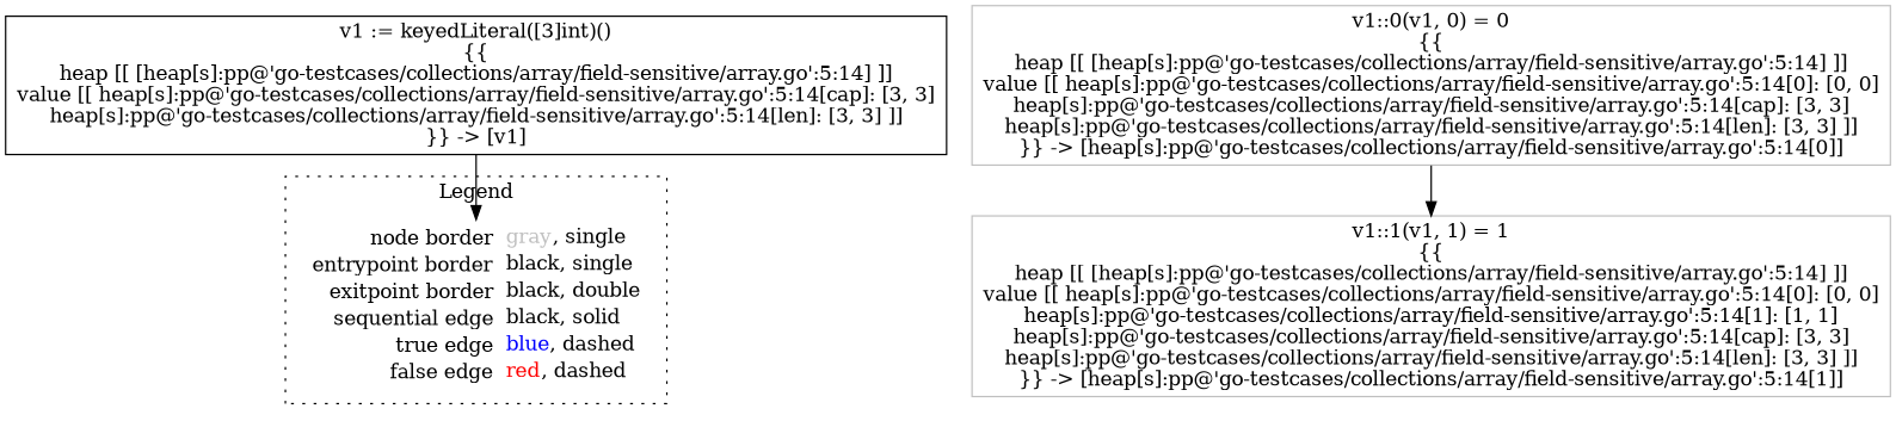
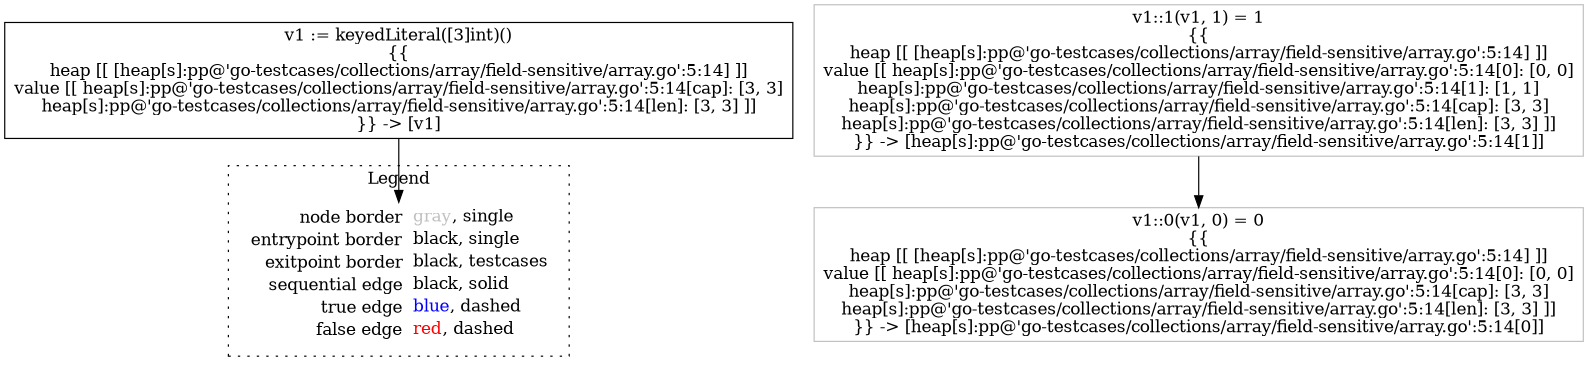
  digraph {
    node [shape=rect color=gray]
    edge [color=black]
-   n1 [label=<<table border="0" cellpadding="2" cellspacing="0" cellborder="0"><tr><td align="right">node border&nbsp;</td><td align="left"><font color="gray">gray</font>, single</td></tr><tr><td align="right">entrypoint border&nbsp;</td><td align="left"><font color="black">black</font>, single</td></tr><tr><td align="right">exitpoint border&nbsp;</td><td align="left"><font color="black">black</font>, double</td></tr><tr><td align="right">sequential edge&nbsp;</td><td align="left"><font color="black">black</font>, solid</td></tr><tr><td align="right">true edge&nbsp;</td><td align="left"><font color="blue">blue</font>, dashed</td></tr><tr><td align="right">false edge&nbsp;</td><td align="left"><font color="red">red</font>, dashed</td></tr></table>> shape=plaintext color=""]
+   n1 [label=<<table border="0" cellpadding="2" cellspacing="0" cellborder="0"><tr><td align="right">node border&nbsp;</td><td align="left"><font color="gray">gray</font>, single</td></tr><tr><td align="right">entrypoint border&nbsp;</td><td align="left"><font color="black">black</font>, single</td></tr><tr><td align="right">exitpoint border&nbsp;</td><td align="left"><font color="black">black</font>, testcases</td></tr><tr><td align="right">sequential edge&nbsp;</td><td align="left"><font color="black">black</font>, solid</td></tr><tr><td align="right">true edge&nbsp;</td><td align="left"><font color="blue">blue</font>, dashed</td></tr><tr><td align="right">false edge&nbsp;</td><td align="left"><font color="red">red</font>, dashed</td></tr></table>> shape=plaintext color=""]
    n2 [color=black label=<v1 := keyedLiteral([3]int)()<BR/>{{<BR/>heap [[ [heap[s]:pp@'go-testcases/collections/array/field-sensitive/array.go':5:14] ]]<BR/>value [[ heap[s]:pp@'go-testcases/collections/array/field-sensitive/array.go':5:14[cap]: [3, 3]<BR/>heap[s]:pp@'go-testcases/collections/array/field-sensitive/array.go':5:14[len]: [3, 3] ]]<BR/>}} -&gt; [v1]>]
    n3 [label=<v1::0(v1, 0) = 0<BR/>{{<BR/>heap [[ [heap[s]:pp@'go-testcases/collections/array/field-sensitive/array.go':5:14] ]]<BR/>value [[ heap[s]:pp@'go-testcases/collections/array/field-sensitive/array.go':5:14[0]: [0, 0]<BR/>heap[s]:pp@'go-testcases/collections/array/field-sensitive/array.go':5:14[cap]: [3, 3]<BR/>heap[s]:pp@'go-testcases/collections/array/field-sensitive/array.go':5:14[len]: [3, 3] ]]<BR/>}} -&gt; [heap[s]:pp@'go-testcases/collections/array/field-sensitive/array.go':5:14[0]]>]
    n4 [label=<v1::1(v1, 1) = 1<BR/>{{<BR/>heap [[ [heap[s]:pp@'go-testcases/collections/array/field-sensitive/array.go':5:14] ]]<BR/>value [[ heap[s]:pp@'go-testcases/collections/array/field-sensitive/array.go':5:14[0]: [0, 0]<BR/>heap[s]:pp@'go-testcases/collections/array/field-sensitive/array.go':5:14[1]: [1, 1]<BR/>heap[s]:pp@'go-testcases/collections/array/field-sensitive/array.go':5:14[cap]: [3, 3]<BR/>heap[s]:pp@'go-testcases/collections/array/field-sensitive/array.go':5:14[len]: [3, 3] ]]<BR/>}} -&gt; [heap[s]:pp@'go-testcases/collections/array/field-sensitive/array.go':5:14[1]]>]
    subgraph cluster_1 {
      label=Legend
      style=dotted
      n1
    }
    n2 -> n1
-   n3 -> n4
+   n4 -> n3
  }
